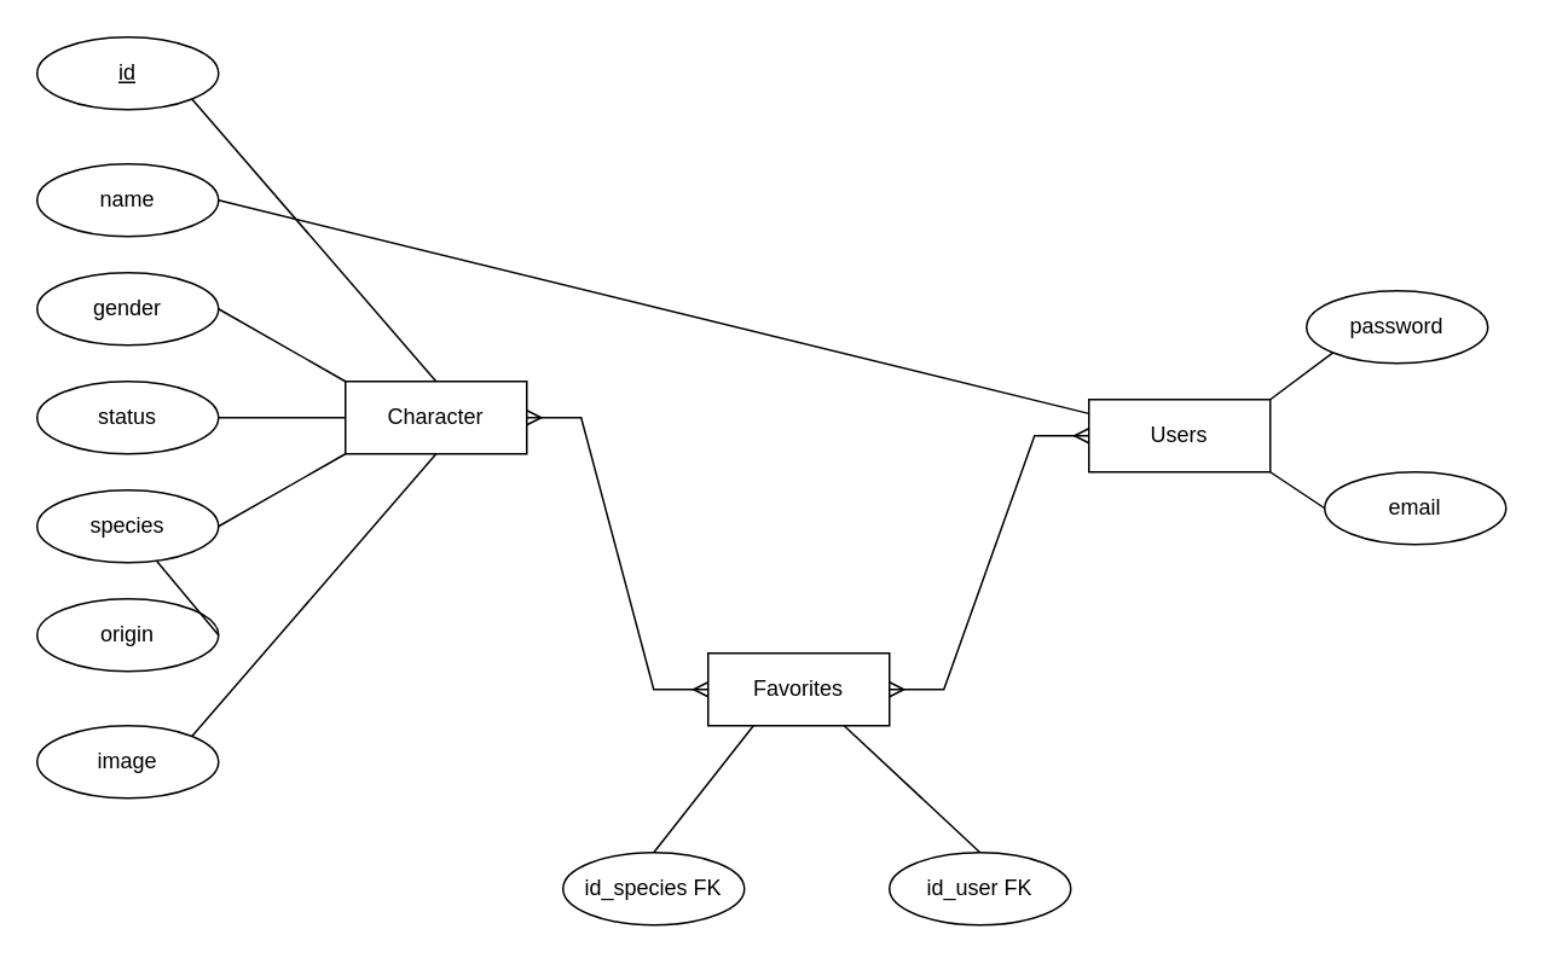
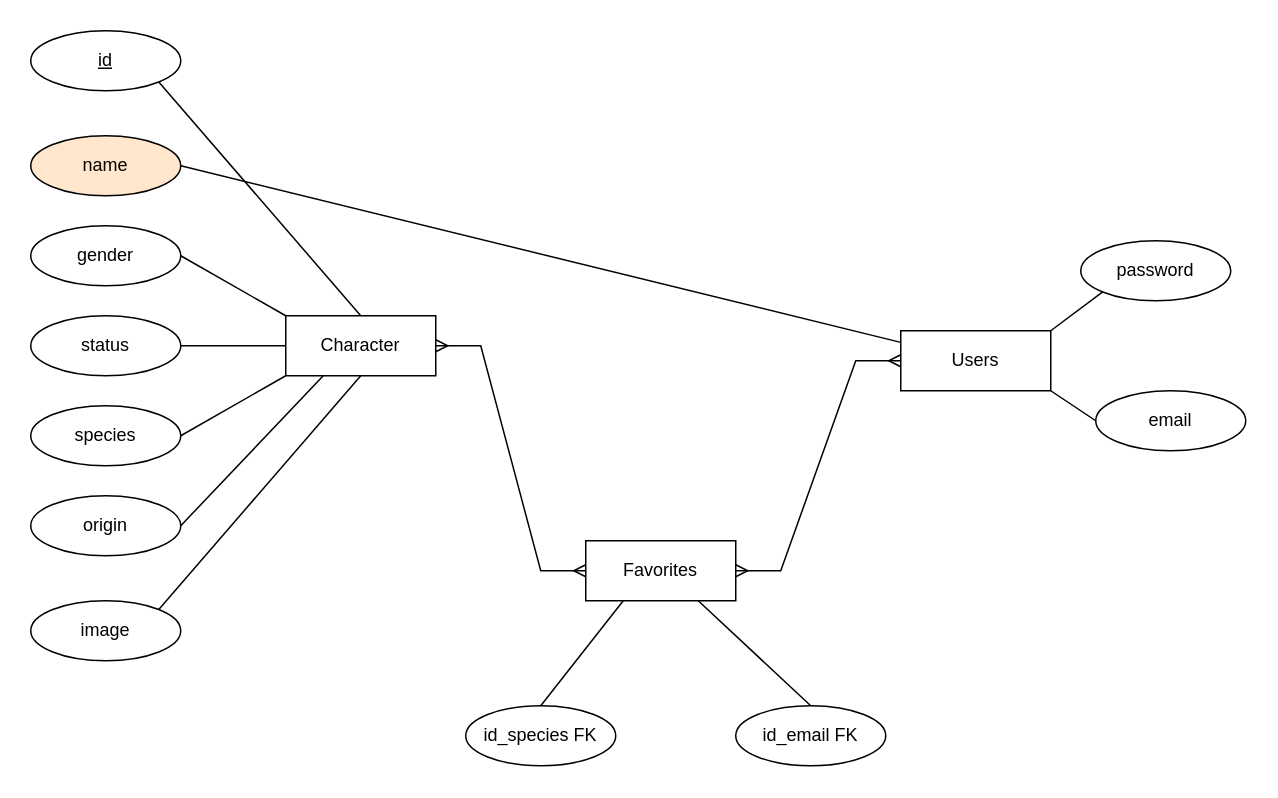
  <mxCell id="0" />
  <mxCell id="1" parent="0" />
  <mxCell id="2" value="Character" style="whiteSpace=wrap;html=1;align=center;" parent="1" vertex="1"><mxGeometry x="190" y="210" width="100" height="40" as="geometry" /></mxCell>
  <mxCell id="3" value="id" style="ellipse;whiteSpace=wrap;html=1;align=center;fontStyle=4;" parent="1" vertex="1"><mxGeometry x="20" y="20" width="100" height="40" as="geometry" /></mxCell>
- <mxCell id="4" value="name" style="ellipse;whiteSpace=wrap;html=1;align=center;" parent="1" vertex="1"><mxGeometry x="20" y="90" width="100" height="40" as="geometry" /></mxCell>
+ <mxCell id="4" value="name" style="ellipse;whiteSpace=wrap;html=1;align=center;fillColor=#ffe6cc;" parent="1" vertex="1"><mxGeometry x="20" y="90" width="100" height="40" as="geometry" /></mxCell>
  <mxCell id="5" value="Users" style="whiteSpace=wrap;html=1;align=center;" parent="1" vertex="1"><mxGeometry x="600" y="220" width="100" height="40" as="geometry" /></mxCell>
  <mxCell id="6" value="Favorites" style="whiteSpace=wrap;html=1;align=center;" parent="1" vertex="1"><mxGeometry x="390" y="360" width="100" height="40" as="geometry" /></mxCell>
  <mxCell id="7" value="gender" style="ellipse;whiteSpace=wrap;html=1;align=center;" parent="1" vertex="1"><mxGeometry x="20" y="150" width="100" height="40" as="geometry" /></mxCell>
  <mxCell id="8" value="status" style="ellipse;whiteSpace=wrap;html=1;align=center;" parent="1" vertex="1"><mxGeometry x="20" y="210" width="100" height="40" as="geometry" /></mxCell>
  <mxCell id="9" value="species" style="ellipse;whiteSpace=wrap;html=1;align=center;" parent="1" vertex="1"><mxGeometry x="20" y="270" width="100" height="40" as="geometry" /></mxCell>
  <mxCell id="10" value="image" style="ellipse;whiteSpace=wrap;html=1;align=center;" parent="1" vertex="1"><mxGeometry x="20" y="400" width="100" height="40" as="geometry" /></mxCell>
  <mxCell id="11" value="origin" style="ellipse;whiteSpace=wrap;html=1;align=center;" parent="1" vertex="1"><mxGeometry x="20" y="330" width="100" height="40" as="geometry" /></mxCell>
  <mxCell id="12" value="password" style="ellipse;whiteSpace=wrap;html=1;align=center;" parent="1" vertex="1"><mxGeometry x="720" y="160" width="100" height="40" as="geometry" /></mxCell>
  <mxCell id="13" value="email" style="ellipse;whiteSpace=wrap;html=1;align=center;" parent="1" vertex="1"><mxGeometry x="730" y="260" width="100" height="40" as="geometry" /></mxCell>
  <mxCell id="14" value="id_species FK" style="ellipse;whiteSpace=wrap;html=1;align=center;" parent="1" vertex="1"><mxGeometry x="310" y="470" width="100" height="40" as="geometry" /></mxCell>
- <mxCell id="15" value="id_user FK" style="ellipse;whiteSpace=wrap;html=1;align=center;" parent="1" vertex="1"><mxGeometry x="490" y="470" width="100" height="40" as="geometry" /></mxCell>
+ <mxCell id="15" value="id_email FK" style="ellipse;whiteSpace=wrap;html=1;align=center;" parent="1" vertex="1"><mxGeometry x="490" y="470" width="100" height="40" as="geometry" /></mxCell>
  <mxCell id="16" value="" style="endArrow=none;html=1;rounded=0;exitX=0.5;exitY=0;exitDx=0;exitDy=0;entryX=0.25;entryY=1;entryDx=0;entryDy=0;" parent="1" source="14" target="6" edge="1"><mxGeometry relative="1" as="geometry"><mxPoint x="490" y="330" as="sourcePoint" /><mxPoint x="650" y="330" as="targetPoint" /></mxGeometry></mxCell>
  <mxCell id="17" value="" style="endArrow=none;html=1;rounded=0;exitX=1;exitY=0.5;exitDx=0;exitDy=0;" parent="1" source="8" target="2" edge="1"><mxGeometry relative="1" as="geometry"><mxPoint x="490" y="330" as="sourcePoint" /><mxPoint x="650" y="330" as="targetPoint" /></mxGeometry></mxCell>
  <mxCell id="18" value="" style="endArrow=none;html=1;rounded=0;exitX=0.75;exitY=1;exitDx=0;exitDy=0;entryX=0.5;entryY=0;entryDx=0;entryDy=0;" parent="1" source="6" target="15" edge="1"><mxGeometry relative="1" as="geometry"><mxPoint x="420" y="410" as="sourcePoint" /><mxPoint x="580" y="410" as="targetPoint" /></mxGeometry></mxCell>
  <mxCell id="19" value="" style="endArrow=none;html=1;rounded=0;exitX=0;exitY=1;exitDx=0;exitDy=0;entryX=1;entryY=0.5;entryDx=0;entryDy=0;" parent="1" source="2" target="9" edge="1"><mxGeometry relative="1" as="geometry"><mxPoint x="490" y="330" as="sourcePoint" /><mxPoint x="650" y="330" as="targetPoint" /></mxGeometry></mxCell>
  <mxCell id="20" value="" style="endArrow=none;html=1;rounded=0;entryX=0;entryY=0.5;entryDx=0;entryDy=0;exitX=1;exitY=1;exitDx=0;exitDy=0;" parent="1" source="5" target="13" edge="1"><mxGeometry relative="1" as="geometry"><mxPoint x="490" y="330" as="sourcePoint" /><mxPoint x="650" y="330" as="targetPoint" /></mxGeometry></mxCell>
  <mxCell id="21" value="" style="endArrow=none;html=1;rounded=0;exitX=0;exitY=1;exitDx=0;exitDy=0;entryX=1;entryY=0;entryDx=0;entryDy=0;" parent="1" source="12" target="5" edge="1"><mxGeometry relative="1" as="geometry"><mxPoint x="490" y="330" as="sourcePoint" /><mxPoint x="650" y="330" as="targetPoint" /></mxGeometry></mxCell>
  <mxCell id="22" value="" style="endArrow=none;html=1;rounded=0;exitX=1;exitY=0.5;exitDx=0;exitDy=0;entryX=0;entryY=0;entryDx=0;entryDy=0;" parent="1" source="7" target="2" edge="1"><mxGeometry relative="1" as="geometry"><mxPoint x="490" y="330" as="sourcePoint" /><mxPoint x="650" y="330" as="targetPoint" /></mxGeometry></mxCell>
- <mxCell id="23" value="" style="endArrow=none;html=1;rounded=0;exitX=1;exitY=0.5;exitDx=0;exitDy=0;" parent="1" source="11" target="9" edge="1"><mxGeometry relative="1" as="geometry"><mxPoint x="490" y="330" as="sourcePoint" /><mxPoint x="650" y="330" as="targetPoint" /></mxGeometry></mxCell>
+ <mxCell id="23" value="" style="endArrow=none;html=1;rounded=0;exitX=1;exitY=0.5;exitDx=0;exitDy=0;entryX=0.25;entryY=1;entryDx=0;entryDy=0;" parent="1" source="11" target="2" edge="1"><mxGeometry relative="1" as="geometry"><mxPoint x="490" y="330" as="sourcePoint" /><mxPoint x="650" y="330" as="targetPoint" /></mxGeometry></mxCell>
  <mxCell id="24" value="" style="endArrow=none;html=1;rounded=0;exitX=1;exitY=0;exitDx=0;exitDy=0;entryX=0.5;entryY=1;entryDx=0;entryDy=0;" parent="1" source="10" target="2" edge="1"><mxGeometry relative="1" as="geometry"><mxPoint x="490" y="330" as="sourcePoint" /><mxPoint x="650" y="330" as="targetPoint" /></mxGeometry></mxCell>
  <mxCell id="25" value="" style="endArrow=none;html=1;rounded=0;exitX=1;exitY=1;exitDx=0;exitDy=0;entryX=0.5;entryY=0;entryDx=0;entryDy=0;" parent="1" source="3" target="2" edge="1"><mxGeometry relative="1" as="geometry"><mxPoint x="490" y="330" as="sourcePoint" /><mxPoint x="650" y="330" as="targetPoint" /></mxGeometry></mxCell>
  <mxCell id="26" value="" style="endArrow=none;html=1;rounded=0;exitX=1;exitY=0.5;exitDx=0;exitDy=0;" parent="1" source="4" target="5" edge="1"><mxGeometry relative="1" as="geometry"><mxPoint x="490" y="330" as="sourcePoint" /><mxPoint x="650" y="330" as="targetPoint" /></mxGeometry></mxCell>
  <mxCell id="27" value="" style="edgeStyle=entityRelationEdgeStyle;fontSize=12;html=1;endArrow=ERmany;startArrow=ERmany;rounded=0;exitX=1;exitY=0.5;exitDx=0;exitDy=0;entryX=0;entryY=0.5;entryDx=0;entryDy=0;" parent="1" source="2" target="6" edge="1"><mxGeometry width="100" height="100" relative="1" as="geometry"><mxPoint x="220" y="380" as="sourcePoint" /><mxPoint x="320" y="280" as="targetPoint" /></mxGeometry></mxCell>
  <mxCell id="28" value="" style="edgeStyle=entityRelationEdgeStyle;fontSize=12;html=1;endArrow=ERmany;startArrow=ERmany;rounded=0;exitX=0;exitY=0.5;exitDx=0;exitDy=0;entryX=1;entryY=0.5;entryDx=0;entryDy=0;" parent="1" source="5" target="6" edge="1"><mxGeometry width="100" height="100" relative="1" as="geometry"><mxPoint x="320" y="380" as="sourcePoint" /><mxPoint x="420" y="280" as="targetPoint" /></mxGeometry></mxCell>
